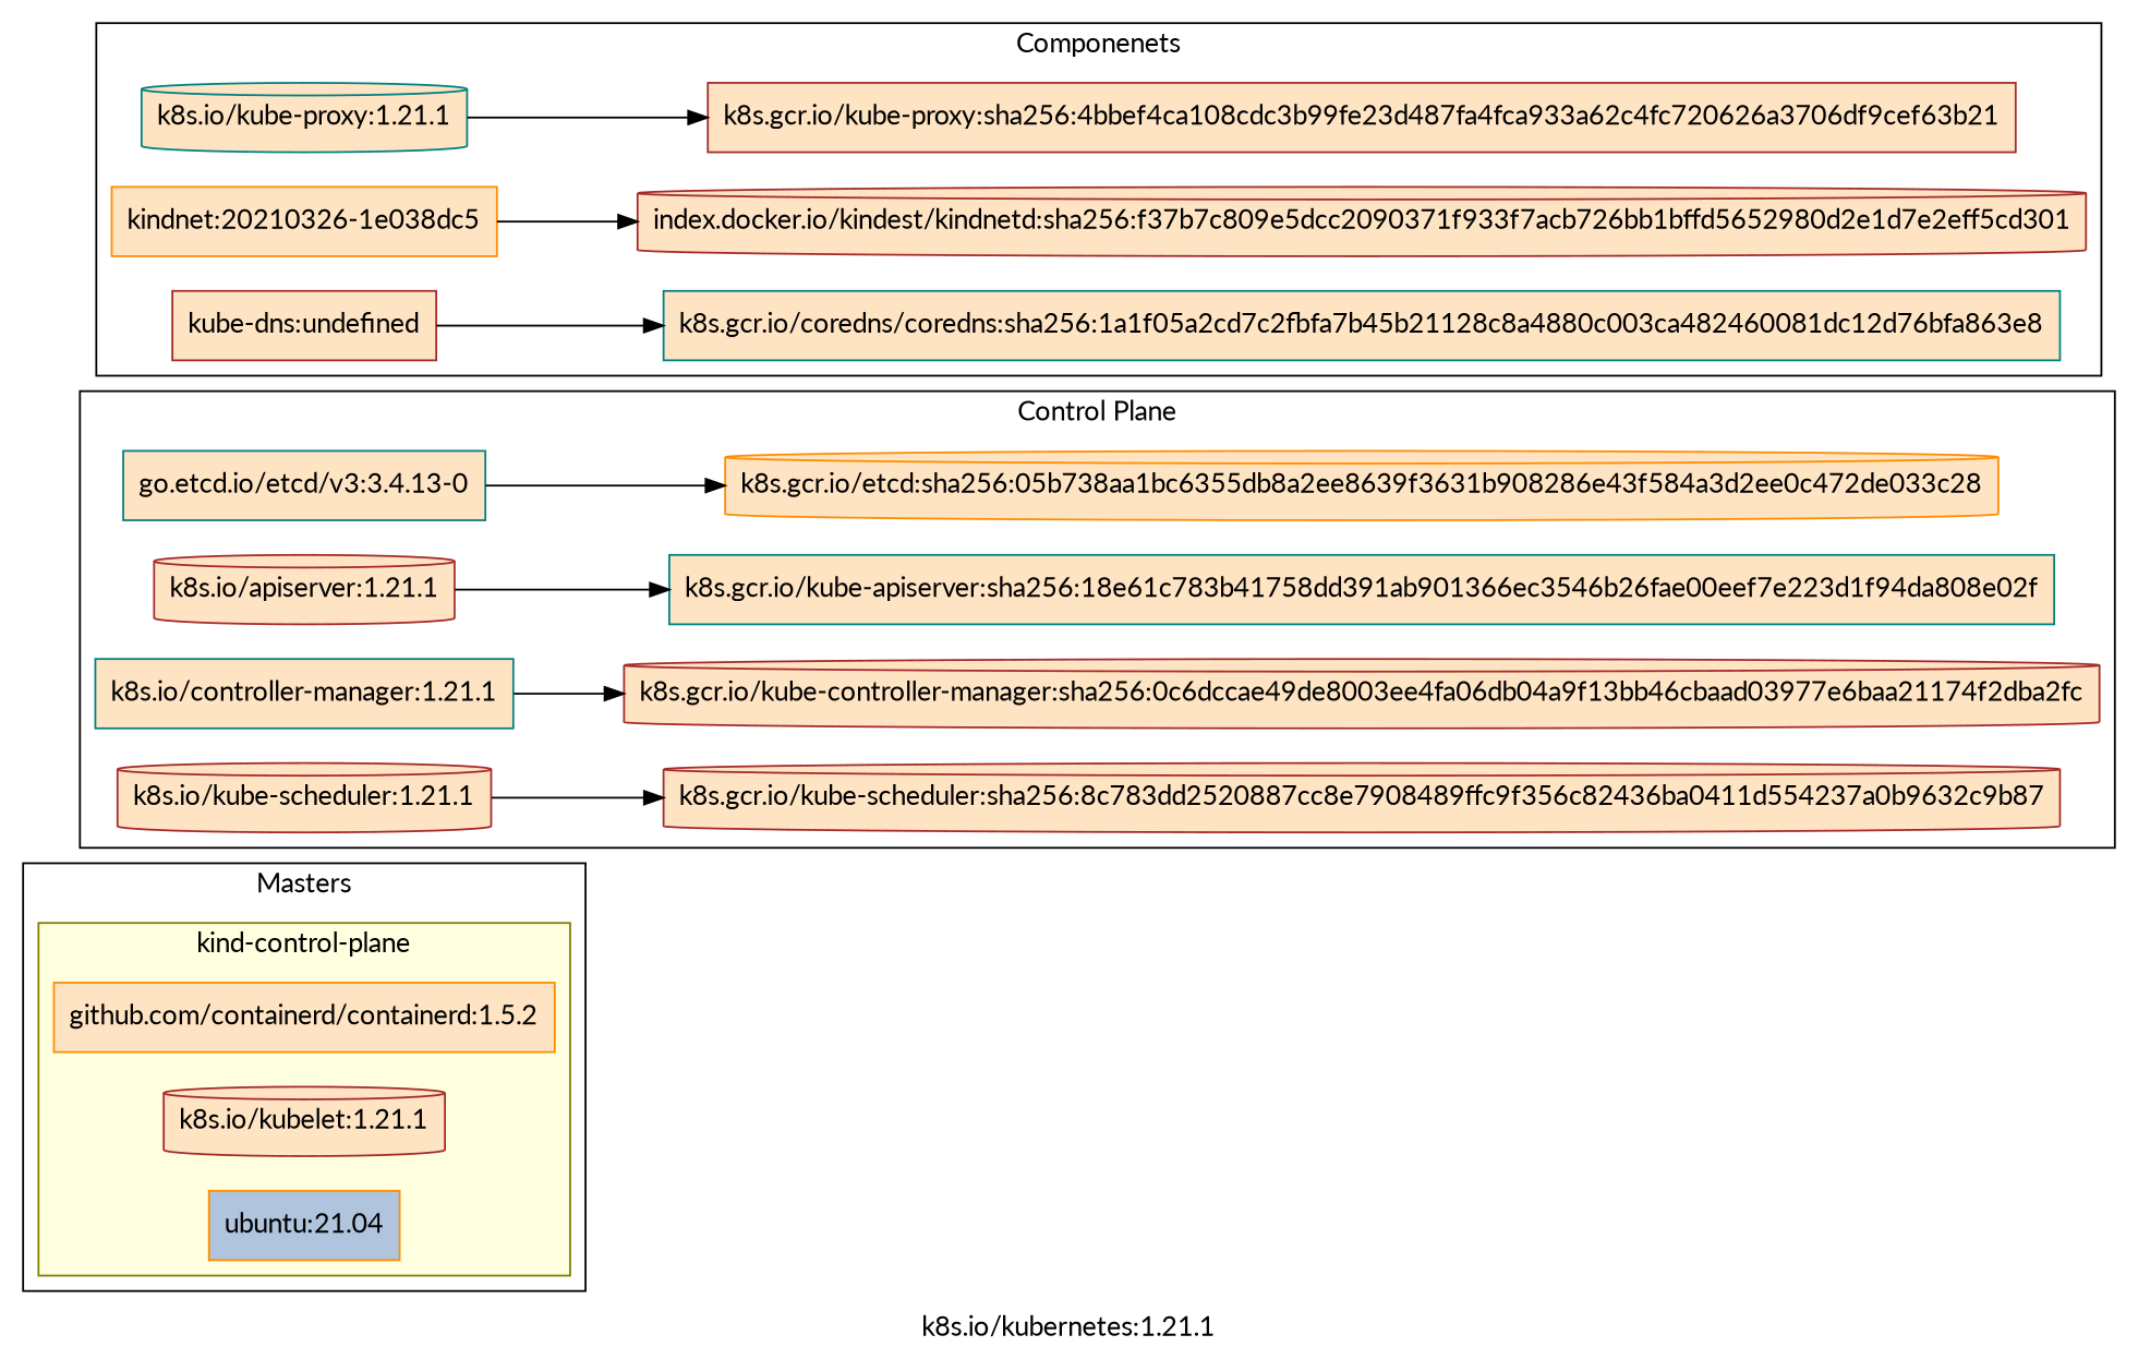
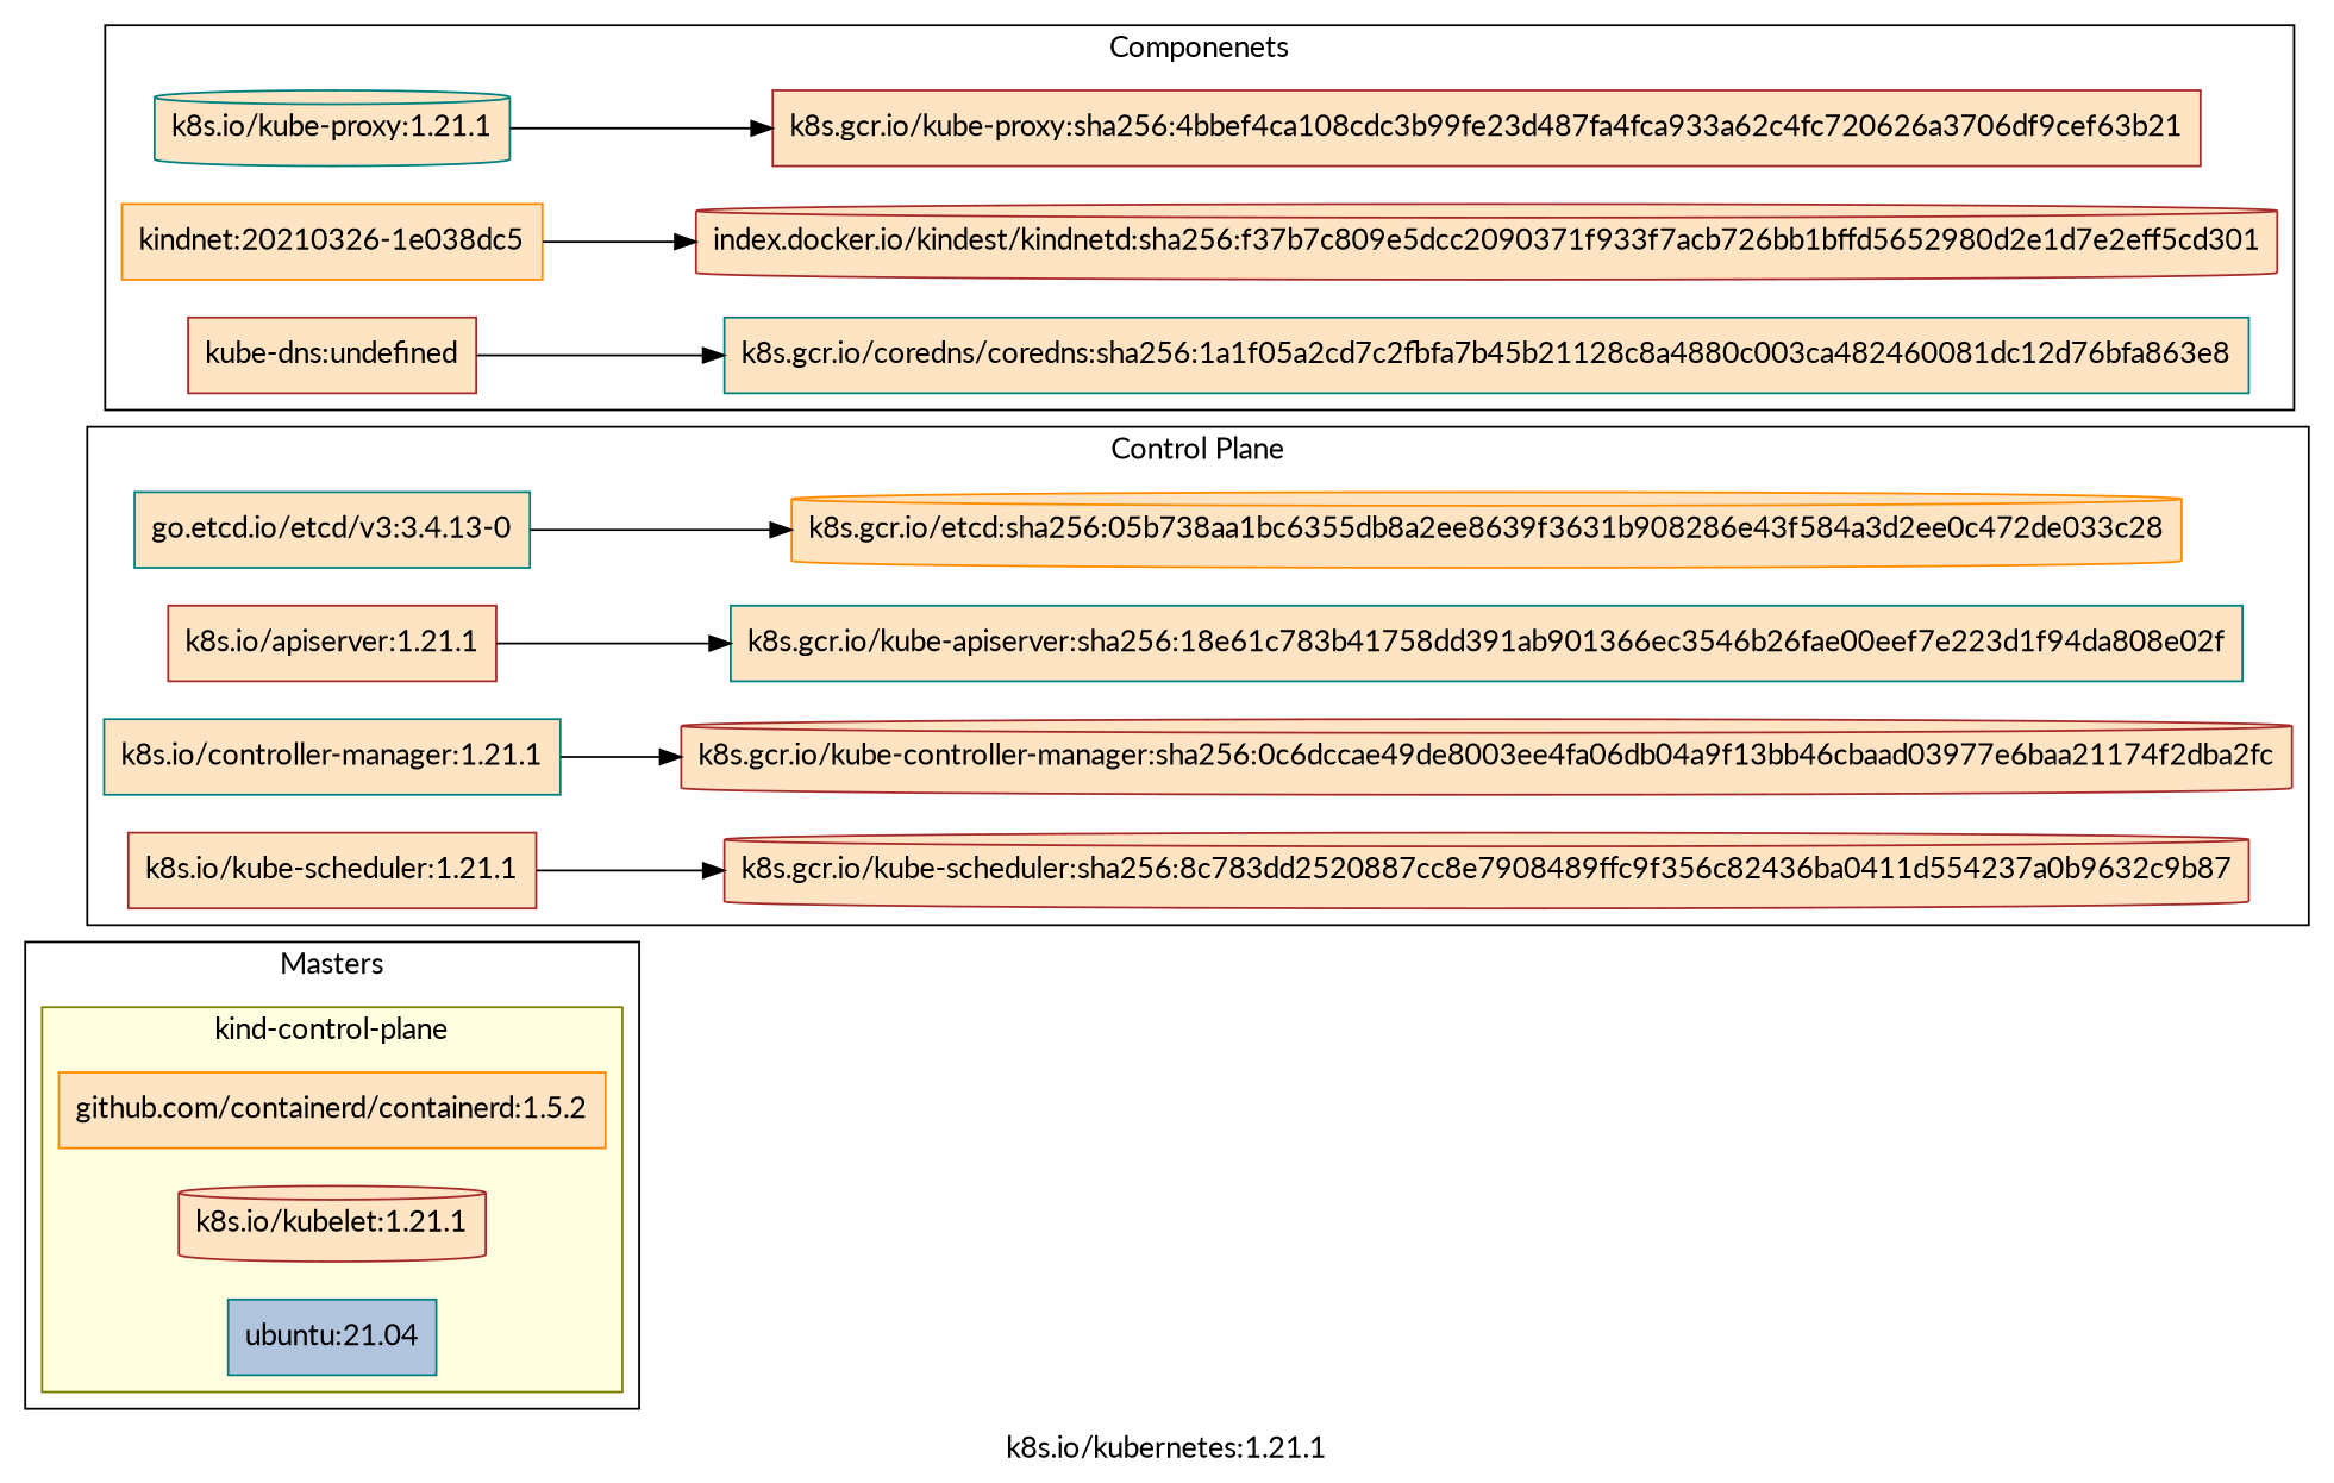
  digraph {
    fontname=Lato
    label="k8s.io/kubernetes:1.21.1"
    rankdir=LR
    node [color=brown fillcolor=bisque fontname=Lato shape=box style="filled,solid"]
    edge [fontname=Lato]
    n1 [color=darkorange label="github.com/containerd/containerd:1.5.2"]
    n2 [label="k8s.io/kubelet:1.21.1" shape=cylinder]
-   n3 [color=darkorange fillcolor=LightSteelBlue label="ubuntu:21.04"]
+   n3 [color=teal fillcolor=LightSteelBlue label="ubuntu:21.04"]
    n4 [color=teal label="go.etcd.io/etcd/v3:3.4.13-0"]
    n5 [color=darkorange label="k8s.gcr.io/etcd:sha256:05b738aa1bc6355db8a2ee8639f3631b908286e43f584a3d2ee0c472de033c28" shape=cylinder]
-   n6 [label="k8s.io/apiserver:1.21.1" shape=cylinder]
+   n6 [label="k8s.io/apiserver:1.21.1"]
    n7 [color=teal label="k8s.gcr.io/kube-apiserver:sha256:18e61c783b41758dd391ab901366ec3546b26fae00eef7e223d1f94da808e02f"]
    n8 [color=teal label="k8s.io/controller-manager:1.21.1"]
    n9 [label="k8s.gcr.io/kube-controller-manager:sha256:0c6dccae49de8003ee4fa06db04a9f13bb46cbaad03977e6baa21174f2dba2fc" shape=cylinder]
-   n10 [label="k8s.io/kube-scheduler:1.21.1" shape=cylinder]
+   n10 [label="k8s.io/kube-scheduler:1.21.1"]
    n11 [label="k8s.gcr.io/kube-scheduler:sha256:8c783dd2520887cc8e7908489ffc9f356c82436ba0411d554237a0b9632c9b87" shape=cylinder]
    n12 [color=teal label="k8s.io/kube-proxy:1.21.1" shape=cylinder]
    n13 [label="k8s.gcr.io/kube-proxy:sha256:4bbef4ca108cdc3b99fe23d487fa4fca933a62c4fc720626a3706df9cef63b21"]
    n14 [color=darkorange label="kindnet:20210326-1e038dc5"]
    n15 [label="index.docker.io/kindest/kindnetd:sha256:f37b7c809e5dcc2090371f933f7acb726bb1bffd5652980d2e1d7e2eff5cd301" shape=cylinder]
    n16 [label="kube-dns:undefined"]
    n17 [color=teal label="k8s.gcr.io/coredns/coredns:sha256:1a1f05a2cd7c2fbfa7b45b21128c8a4880c003ca482460081dc12d76bfa863e8"]
    subgraph sub_1 {
      cluster=true
      label=Masters
      style=solid
      subgraph sub_2 {
        cluster=true
        color=olive
        fillcolor=lightyellow
        label="kind-control-plane"
        style="filled,solid"
        n1
        n2
        n3
      }
    }
    subgraph sub_3 {
      cluster=true
      label="Control Plane"
      style=solid
      n4
      n5
      n6
      n7
      n8
      n9
      n10
      n11
    }
    subgraph sub_4 {
      cluster=true
      label=Workers
      style=solid
    }
    subgraph sub_5 {
      cluster=true
      label=Componenets
      style=solid
      n12
      n13
      n14
      n15
      n16
      n17
    }
    n4 -> n5
    n6 -> n7
    n8 -> n9
    n10 -> n11
    n12 -> n13
    n14 -> n15
    n16 -> n17
  }
